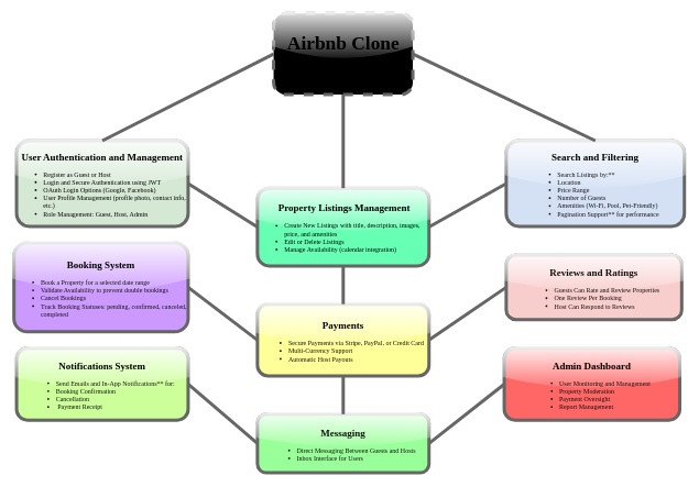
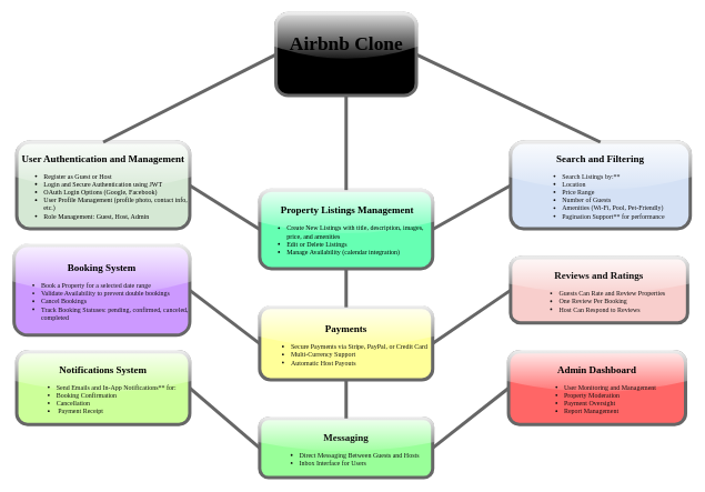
  <mxCell id="0" />
  <mxCell id="1" parent="0" />
- <mxCell id="2" value="&lt;h1&gt;&lt;font style=&quot;color: light-dark(rgb(0, 0, 0), rgb(0, 0, 0)); font-size: 29px;&quot;&gt;Airbnb Clone Backend&lt;/font&gt;&lt;/h1&gt;" style="rounded=1;whiteSpace=wrap;html=1;fillColor=light-dark(#FFFFFF,#F8CECC);fontColor=#333333;strokeColor=light-dark(#666666,#7EA6E0);glass=1;gradientColor=#7EA6E0;strokeWidth=5;fontFamily=Garamond;fontSize=10;dashed=1;" parent="1" vertex="1"><mxGeometry x="413.5" y="20" width="211" height="123" as="geometry" /></mxCell>
+ <mxCell id="2" value="&lt;h1&gt;&lt;font style=&quot;color: light-dark(rgb(0, 0, 0), rgb(0, 0, 0)); font-size: 29px;&quot;&gt;Airbnb Clone Backend&lt;/font&gt;&lt;/h1&gt;" style="rounded=1;whiteSpace=wrap;html=1;fillColor=light-dark(#FFFFFF,#F8CECC);fontColor=#333333;strokeColor=light-dark(#666666,#7EA6E0);glass=1;gradientColor=#7EA6E0;strokeWidth=5;fontFamily=Garamond;fontSize=10;" parent="1" vertex="1"><mxGeometry x="413.5" y="20" width="211" height="123" as="geometry" /></mxCell>
  <mxCell id="3" value="&lt;h2&gt;&lt;font style=&quot;color: light-dark(rgb(0, 0, 0), rgb(18, 18, 18));&quot;&gt;User Authentication and Management&lt;/font&gt;&lt;/h2&gt;&lt;div&gt;&lt;font style=&quot;color: light-dark(rgb(0, 0, 0), rgb(18, 18, 18));&quot;&gt;&lt;div&gt;&lt;ul&gt;&lt;li style=&quot;text-align: left;&quot;&gt;&lt;span style=&quot;background-color: transparent;&quot;&gt;Register as Guest or Host&lt;/span&gt;&lt;/li&gt;&lt;li style=&quot;text-align: left;&quot;&gt;&lt;span style=&quot;background-color: transparent;&quot;&gt;Login and Secure Authentication using JWT&lt;/span&gt;&lt;/li&gt;&lt;li style=&quot;text-align: left;&quot;&gt;&lt;span style=&quot;background-color: transparent;&quot;&gt;OAuth Login Options (Google, Facebook)&lt;/span&gt;&lt;/li&gt;&lt;li style=&quot;text-align: left;&quot;&gt;&lt;span style=&quot;background-color: transparent;&quot;&gt;User Profile Management (profile photo, contact info, etc.)&lt;/span&gt;&lt;/li&gt;&lt;li style=&quot;text-align: left;&quot;&gt;&lt;span style=&quot;background-color: transparent;&quot;&gt;Role Management: Guest, Host, Admin&lt;/span&gt;&lt;/li&gt;&lt;/ul&gt;&lt;/div&gt;&lt;/font&gt;&lt;/div&gt;" style="rounded=1;whiteSpace=wrap;html=1;fillColor=#D5E8D4;strokeColor=light-dark(#666666,#7EA6E0);strokeWidth=5;align=center;fontFamily=Garamond;fontColor=light-dark(#000000,#000000);glass=1;fontSize=10;" parent="1" vertex="1"><mxGeometry x="24" y="213" width="260" height="130" as="geometry" /></mxCell>
  <mxCell id="4" value="&lt;h2&gt;&lt;font style=&quot;color: light-dark(rgb(0, 0, 0), rgb(18, 18, 18));&quot;&gt;Search and Filtering&lt;/font&gt;&lt;/h2&gt;&lt;div&gt;&lt;font color=&quot;#121212&quot;&gt;&lt;div&gt;&lt;ul&gt;&lt;li style=&quot;text-align: left;&quot;&gt;Search Listings by:**&lt;/li&gt;&lt;li style=&quot;text-align: left;&quot;&gt;Location&lt;/li&gt;&lt;li style=&quot;text-align: left;&quot;&gt;Price Range&lt;/li&gt;&lt;li style=&quot;text-align: left;&quot;&gt;Number of Guests&lt;/li&gt;&lt;li style=&quot;text-align: left;&quot;&gt;Amenities (Wi-Fi, Pool, Pet-Friendly)&lt;/li&gt;&lt;li style=&quot;text-align: left;&quot;&gt;Pagination Support** for performance&lt;/li&gt;&lt;/ul&gt;&lt;/div&gt;&lt;/font&gt;&lt;/div&gt;" style="rounded=1;whiteSpace=wrap;html=1;fillColor=#D4E1F5;strokeColor=light-dark(#666666,#7EA6E0);strokeWidth=5;align=center;fontFamily=Garamond;fontColor=light-dark(#000000,#000000);glass=1;fontSize=10;" parent="1" vertex="1"><mxGeometry x="766" y="213" width="270" height="130" as="geometry" /></mxCell>
  <mxCell id="5" value="&lt;h2&gt;&lt;font style=&quot;color: light-dark(rgb(0, 0, 0), rgb(18, 18, 18));&quot;&gt;&amp;nbsp;Property Listings Management&lt;/font&gt;&lt;/h2&gt;&lt;div&gt;&lt;font style=&quot;color: light-dark(rgb(0, 0, 0), rgb(0, 0, 0));&quot;&gt;&lt;div&gt;&lt;ul&gt;&lt;li style=&quot;text-align: left;&quot;&gt;Create New Listings with title, description, images, price, and amenities&lt;/li&gt;&lt;li style=&quot;text-align: left;&quot;&gt;Edit or Delete Listings&lt;/li&gt;&lt;li style=&quot;text-align: left;&quot;&gt;Manage Availability (calendar integration)&lt;/li&gt;&lt;/ul&gt;&lt;/div&gt;&lt;/font&gt;&lt;/div&gt;" style="rounded=1;whiteSpace=wrap;html=1;fillColor=#66FFB3;strokeColor=light-dark(#666666,#7EA6E0);strokeWidth=5;align=center;fontFamily=Garamond;fontColor=light-dark(#000000,#000000);glass=1;fontSize=10;" parent="1" vertex="1"><mxGeometry x="389" y="285" width="260" height="118" as="geometry" /></mxCell>
  <mxCell id="6" value="&lt;h2&gt;&lt;font style=&quot;color: light-dark(rgb(0, 0, 0), rgb(18, 18, 18));&quot;&gt;Booking System&lt;/font&gt;&lt;/h2&gt;&lt;div&gt;&lt;font color=&quot;#121212&quot;&gt;&lt;div&gt;&lt;ul&gt;&lt;li style=&quot;text-align: left;&quot;&gt;Book a Property for a selected date range&lt;/li&gt;&lt;li style=&quot;text-align: left;&quot;&gt;Validate Availability to prevent double bookings&lt;/li&gt;&lt;li style=&quot;text-align: left;&quot;&gt;Cancel Bookings&lt;/li&gt;&lt;li style=&quot;text-align: left;&quot;&gt;Track Booking Statuses: pending, confirmed, canceled, completed&lt;/li&gt;&lt;/ul&gt;&lt;/div&gt;&lt;/font&gt;&lt;/div&gt;" style="rounded=1;whiteSpace=wrap;html=1;fillColor=#CC99FF;strokeColor=light-dark(#666666,#7EA6E0);strokeWidth=5;align=center;fontFamily=Garamond;fontColor=light-dark(#000000,#000000);glass=1;fontSize=10;" parent="1" vertex="1"><mxGeometry x="20" y="368" width="264" height="135" as="geometry" /></mxCell>
  <mxCell id="7" value="&lt;h2&gt;&lt;span style=&quot;background-color: transparent;&quot;&gt;&lt;font color=&quot;#121212&quot;&gt;Reviews and Ratings&lt;/font&gt;&lt;/span&gt;&lt;/h2&gt;&lt;div&gt;&lt;font color=&quot;#121212&quot;&gt;&lt;div&gt;&lt;ul&gt;&lt;li style=&quot;text-align: left;&quot;&gt;Guests Can Rate and Review Properties&lt;/li&gt;&lt;li style=&quot;text-align: left;&quot;&gt;One Review Per Booking&lt;/li&gt;&lt;li style=&quot;text-align: left;&quot;&gt;Host Can Respond to Reviews&lt;/li&gt;&lt;/ul&gt;&lt;/div&gt;&lt;/font&gt;&lt;/div&gt;" style="rounded=1;whiteSpace=wrap;html=1;fillColor=#F8CECC;strokeColor=light-dark(#666666,#7EA6E0);strokeWidth=5;align=center;fontFamily=Garamond;fontColor=light-dark(#000000,#000000);glass=1;shadow=0;fontSize=10;" parent="1" vertex="1"><mxGeometry x="766" y="386.5" width="266" height="98" as="geometry" /></mxCell>
  <mxCell id="8" value="&lt;h2&gt;&lt;font style=&quot;color: light-dark(rgb(0, 0, 0), rgb(18, 18, 18));&quot;&gt;Payments&lt;/font&gt;&lt;/h2&gt;&lt;div&gt;&lt;font color=&quot;#121212&quot;&gt;&lt;div&gt;&lt;ul&gt;&lt;li style=&quot;text-align: left;&quot;&gt;Secure Payments via Stripe, PayPal, or Credit Card&lt;/li&gt;&lt;li style=&quot;text-align: left;&quot;&gt;Multi-Currency Support&lt;/li&gt;&lt;li style=&quot;text-align: left;&quot;&gt;Automatic Host Payouts&lt;/li&gt;&lt;/ul&gt;&lt;/div&gt;&lt;/font&gt;&lt;/div&gt;" style="rounded=1;whiteSpace=wrap;html=1;fillColor=#FFFF99;strokeColor=light-dark(#666666,#7EA6E0);strokeWidth=5;align=center;fontFamily=Garamond;fontColor=light-dark(#000000,#000000);glass=1;fontSize=10;" parent="1" vertex="1"><mxGeometry x="389" y="461" width="260" height="109" as="geometry" /></mxCell>
  <mxCell id="9" value="&lt;h2&gt;&lt;font style=&quot;color: light-dark(rgb(0, 0, 0), rgb(18, 18, 18));&quot;&gt;Notifications System&lt;/font&gt;&lt;/h2&gt;&lt;div&gt;&lt;font color=&quot;#121212&quot;&gt;&lt;div&gt;&lt;ul&gt;&lt;li style=&quot;text-align: left;&quot;&gt;Send Emails and In-App Notifications** for:&lt;/li&gt;&lt;li style=&quot;text-align: left;&quot;&gt;Booking Confirmation&lt;/li&gt;&lt;li style=&quot;text-align: left;&quot;&gt;Cancellation&lt;/li&gt;&lt;li style=&quot;text-align: left;&quot;&gt;&amp;nbsp;Payment Receipt&lt;/li&gt;&lt;/ul&gt;&lt;/div&gt;&lt;/font&gt;&lt;/div&gt;" style="rounded=1;whiteSpace=wrap;html=1;fillColor=#CCFF99;strokeColor=light-dark(#666666,#7EA6E0);strokeWidth=5;align=center;fontFamily=Garamond;fontColor=light-dark(#000000,#000000);glass=1;fontSize=10;" parent="1" vertex="1"><mxGeometry x="24" y="528" width="260" height="109" as="geometry" /></mxCell>
  <mxCell id="10" value="&lt;h2&gt;&lt;font style=&quot;color: light-dark(rgb(0, 0, 0), rgb(18, 18, 18));&quot;&gt;Admin Dashboard&lt;/font&gt;&lt;/h2&gt;&lt;div&gt;&lt;font color=&quot;#121212&quot;&gt;&lt;div&gt;&lt;ul&gt;&lt;li style=&quot;text-align: left;&quot;&gt;User Monitoring and Management&lt;/li&gt;&lt;li style=&quot;text-align: left;&quot;&gt;Property Moderation&lt;/li&gt;&lt;li style=&quot;text-align: left;&quot;&gt;Payment Oversight&lt;/li&gt;&lt;li style=&quot;text-align: left;&quot;&gt;Report Management&lt;/li&gt;&lt;/ul&gt;&lt;/div&gt;&lt;/font&gt;&lt;/div&gt;" style="rounded=1;whiteSpace=wrap;html=1;fillColor=#FF6666;strokeColor=light-dark(#666666,#7EA6E0);strokeWidth=5;align=center;fontFamily=Garamond;fontColor=light-dark(#000000,#000000);glass=1;fontSize=10;" parent="1" vertex="1"><mxGeometry x="763" y="528" width="266" height="109" as="geometry" /></mxCell>
  <mxCell id="11" value="&lt;h2&gt;&lt;font color=&quot;#121212&quot;&gt;&lt;span&gt;Messaging&lt;/span&gt;&lt;/font&gt;&lt;/h2&gt;&lt;div&gt;&lt;font color=&quot;#121212&quot;&gt;&lt;div&gt;&lt;ul&gt;&lt;li style=&quot;text-align: left;&quot;&gt;Direct Messaging Between Guests and Hosts&lt;/li&gt;&lt;li style=&quot;text-align: left;&quot;&gt;Inbox Interface for Users&lt;/li&gt;&lt;/ul&gt;&lt;/div&gt;&lt;/font&gt;&lt;/div&gt;" style="rounded=1;whiteSpace=wrap;html=1;fillColor=#99FF99;strokeColor=light-dark(#666666,#7EA6E0);strokeWidth=5;align=center;fontFamily=Garamond;fontColor=light-dark(#000000,#000000);glass=1;fontSize=10;" parent="1" vertex="1"><mxGeometry x="389" y="628" width="260" height="89" as="geometry" /></mxCell>
  <mxCell id="12" value="" style="endArrow=none;html=1;rounded=0;entryX=0;entryY=0.5;entryDx=0;entryDy=0;exitX=1;exitY=0.5;exitDx=0;exitDy=0;strokeWidth=5;strokeColor=light-dark(#666666,#7EA6E0);fontFamily=Garamond;fontSize=10;flowAnimation=0;startArrow=none;startFill=0;" edge="1" parent="1" source="5" target="4"><mxGeometry width="50" height="50" relative="1" as="geometry"><mxPoint x="673" y="362" as="sourcePoint" /><mxPoint x="723" y="312" as="targetPoint" /></mxGeometry></mxCell>
  <mxCell id="13" value="" style="endArrow=none;html=1;rounded=0;entryX=0;entryY=0.5;entryDx=0;entryDy=0;strokeWidth=5;strokeColor=light-dark(#666666,#7EA6E0);exitX=1;exitY=0.5;exitDx=0;exitDy=0;fontFamily=Garamond;fontSize=10;flowAnimation=0;startArrow=none;startFill=0;" edge="1" parent="1" source="11" target="10"><mxGeometry width="50" height="50" relative="1" as="geometry"><mxPoint x="649" y="643" as="sourcePoint" /><mxPoint x="766" y="577" as="targetPoint" /></mxGeometry></mxCell>
  <mxCell id="14" value="" style="endArrow=none;html=1;rounded=0;entryX=0;entryY=0.5;entryDx=0;entryDy=0;exitX=1;exitY=0.5;exitDx=0;exitDy=0;strokeWidth=5;strokeColor=light-dark(#666666,#7EA6E0);fontFamily=Garamond;fontSize=10;flowAnimation=0;startArrow=none;startFill=0;" edge="1" parent="1" source="8" target="7"><mxGeometry width="50" height="50" relative="1" as="geometry"><mxPoint x="654" y="501" as="sourcePoint" /><mxPoint x="771" y="435" as="targetPoint" /></mxGeometry></mxCell>
  <mxCell id="15" value="" style="endArrow=none;html=1;rounded=0;entryX=0;entryY=0.5;entryDx=0;entryDy=0;exitX=1;exitY=0.5;exitDx=0;exitDy=0;strokeWidth=5;strokeColor=light-dark(#666666,#7EA6E0);fontFamily=Garamond;fontSize=10;flowAnimation=0;startArrow=none;startFill=0;" edge="1" parent="1" source="3" target="5"><mxGeometry width="50" height="50" relative="1" as="geometry"><mxPoint x="296" y="303" as="sourcePoint" /><mxPoint x="413" y="237" as="targetPoint" /></mxGeometry></mxCell>
  <mxCell id="16" value="" style="endArrow=none;html=1;rounded=0;exitX=1;exitY=0.5;exitDx=0;exitDy=0;strokeWidth=5;strokeColor=light-dark(#666666,#7EA6E0);entryX=0;entryY=0.5;entryDx=0;entryDy=0;fontFamily=Garamond;fontSize=10;flowAnimation=0;startArrow=none;startFill=0;" edge="1" parent="1" source="9" target="11"><mxGeometry width="50" height="50" relative="1" as="geometry"><mxPoint x="286" y="583" as="sourcePoint" /><mxPoint x="391" y="649" as="targetPoint" /></mxGeometry></mxCell>
  <mxCell id="17" value="" style="endArrow=none;html=1;rounded=0;entryX=0;entryY=0.5;entryDx=0;entryDy=0;exitX=1;exitY=0.5;exitDx=0;exitDy=0;strokeWidth=5;strokeColor=light-dark(#666666,#7EA6E0);fontFamily=Garamond;fontSize=10;flowAnimation=0;startArrow=none;startFill=0;" edge="1" parent="1" source="6" target="8"><mxGeometry width="50" height="50" relative="1" as="geometry"><mxPoint x="284" y="430" as="sourcePoint" /><mxPoint x="389" y="496" as="targetPoint" /></mxGeometry></mxCell>
  <mxCell id="18" value="" style="endArrow=none;html=1;rounded=0;entryX=0.5;entryY=1;entryDx=0;entryDy=0;exitX=0.5;exitY=0;exitDx=0;exitDy=0;strokeWidth=5;strokeColor=light-dark(#666666,#7EA6E0);fontFamily=Garamond;fontSize=10;flowAnimation=0;startArrow=none;startFill=0;" edge="1" parent="1" source="5" target="2"><mxGeometry width="50" height="50" relative="1" as="geometry"><mxPoint x="497" y="230" as="sourcePoint" /><mxPoint x="547" y="180" as="targetPoint" /></mxGeometry></mxCell>
  <mxCell id="19" value="" style="endArrow=none;html=1;rounded=0;strokeWidth=5;strokeColor=light-dark(#666666,#7EA6E0);entryX=0;entryY=0.5;entryDx=0;entryDy=0;exitX=0.5;exitY=0;exitDx=0;exitDy=0;fontFamily=Garamond;fontSize=10;flowAnimation=0;startArrow=none;startFill=0;" edge="1" parent="1" source="3" target="2"><mxGeometry width="50" height="50" relative="1" as="geometry"><mxPoint x="252" y="174" as="sourcePoint" /><mxPoint x="302" y="124" as="targetPoint" /></mxGeometry></mxCell>
  <mxCell id="20" value="" style="endArrow=none;html=1;rounded=0;exitX=1;exitY=0.5;exitDx=0;exitDy=0;entryX=0.5;entryY=0;entryDx=0;entryDy=0;strokeColor=light-dark(#666666,#7EA6E0);strokeWidth=5;fontFamily=Garamond;fontSize=10;flowAnimation=0;startArrow=none;startFill=0;" edge="1" parent="1" source="2" target="4"><mxGeometry width="50" height="50" relative="1" as="geometry"><mxPoint x="763" y="126" as="sourcePoint" /><mxPoint x="813" y="76" as="targetPoint" /></mxGeometry></mxCell>
  <mxCell id="21" value="" style="endArrow=none;html=1;rounded=0;exitX=0.5;exitY=0;exitDx=0;exitDy=0;entryX=0.5;entryY=1;entryDx=0;entryDy=0;strokeWidth=5;strokeColor=light-dark(#666666,#7EA6E0);fontFamily=Garamond;fontSize=10;flowAnimation=0;startArrow=none;startFill=0;" edge="1" parent="1" source="11" target="8"><mxGeometry width="50" height="50" relative="1" as="geometry"><mxPoint x="529" y="583" as="sourcePoint" /><mxPoint x="529" y="545" as="targetPoint" /></mxGeometry></mxCell>
  <mxCell id="22" value="" style="endArrow=none;html=1;rounded=0;entryX=0.5;entryY=1;entryDx=0;entryDy=0;strokeWidth=5;strokeColor=light-dark(#666666,#7EA6E0);fontFamily=Garamond;fontSize=10;flowAnimation=0;startArrow=none;startFill=0;exitX=0.5;exitY=0;exitDx=0;exitDy=0;" edge="1" parent="1" source="8" target="5"><mxGeometry width="50" height="50" relative="1" as="geometry"><mxPoint x="524" y="468" as="sourcePoint" /><mxPoint x="516" y="410" as="targetPoint" /></mxGeometry></mxCell>
